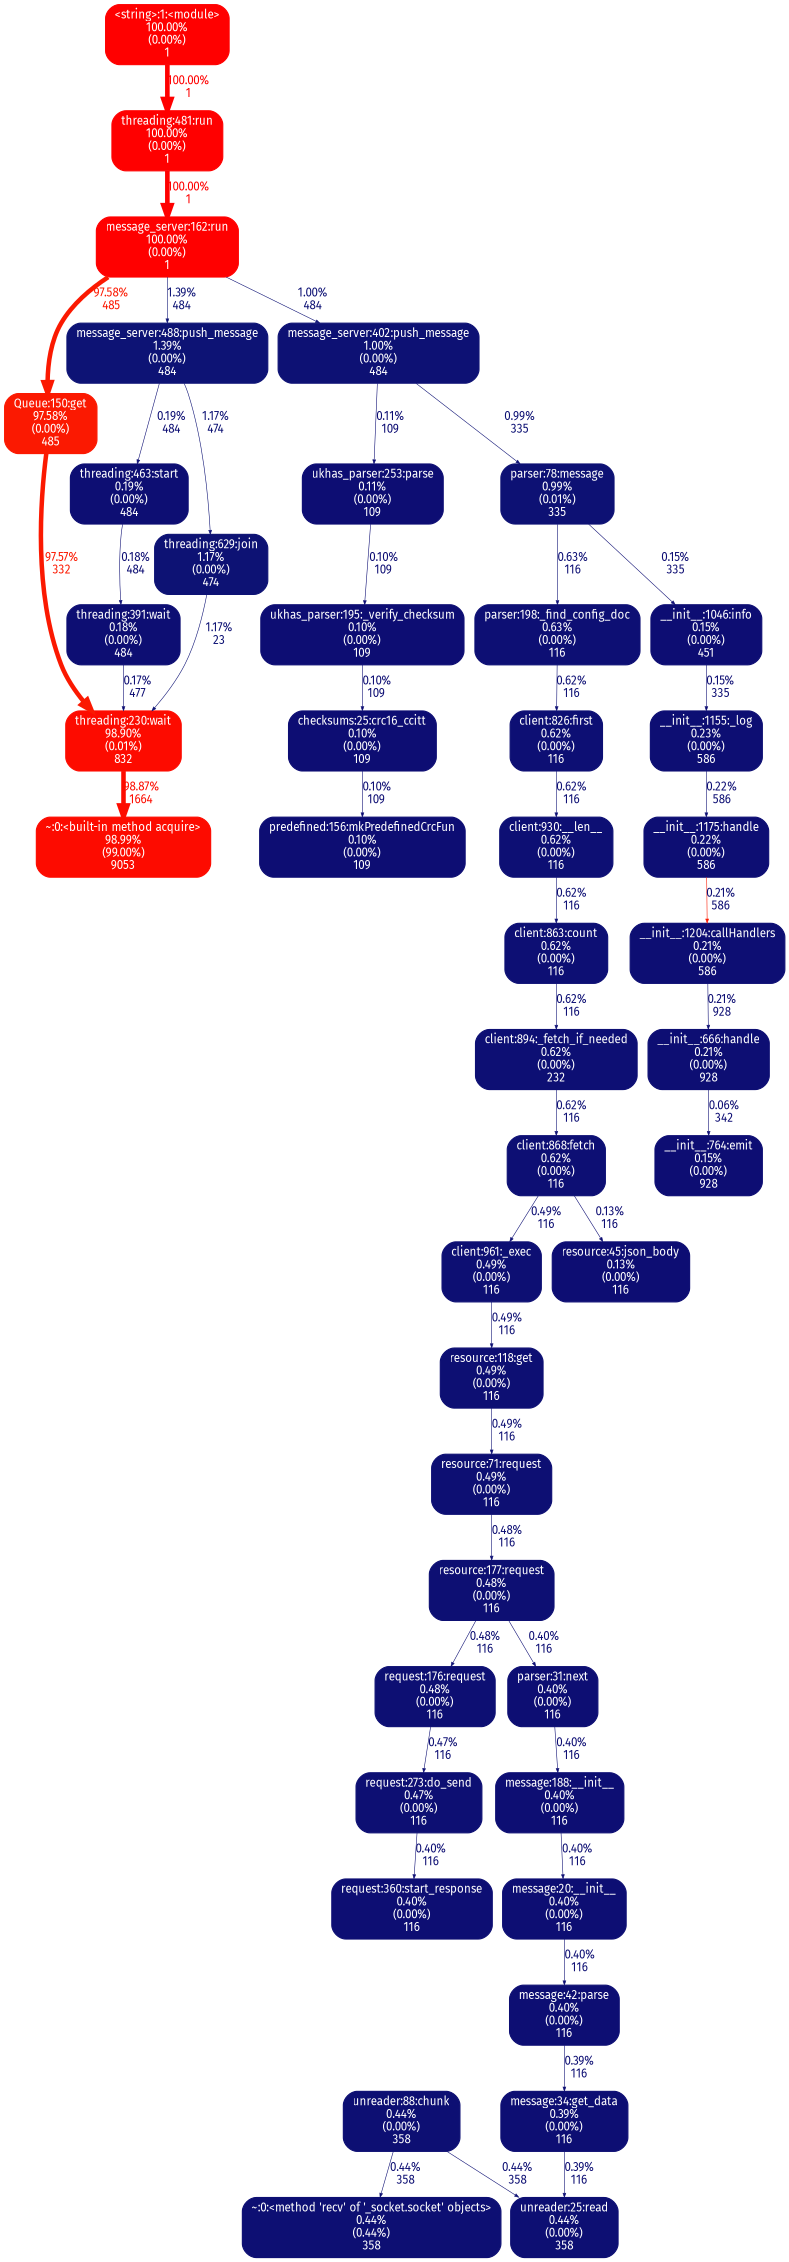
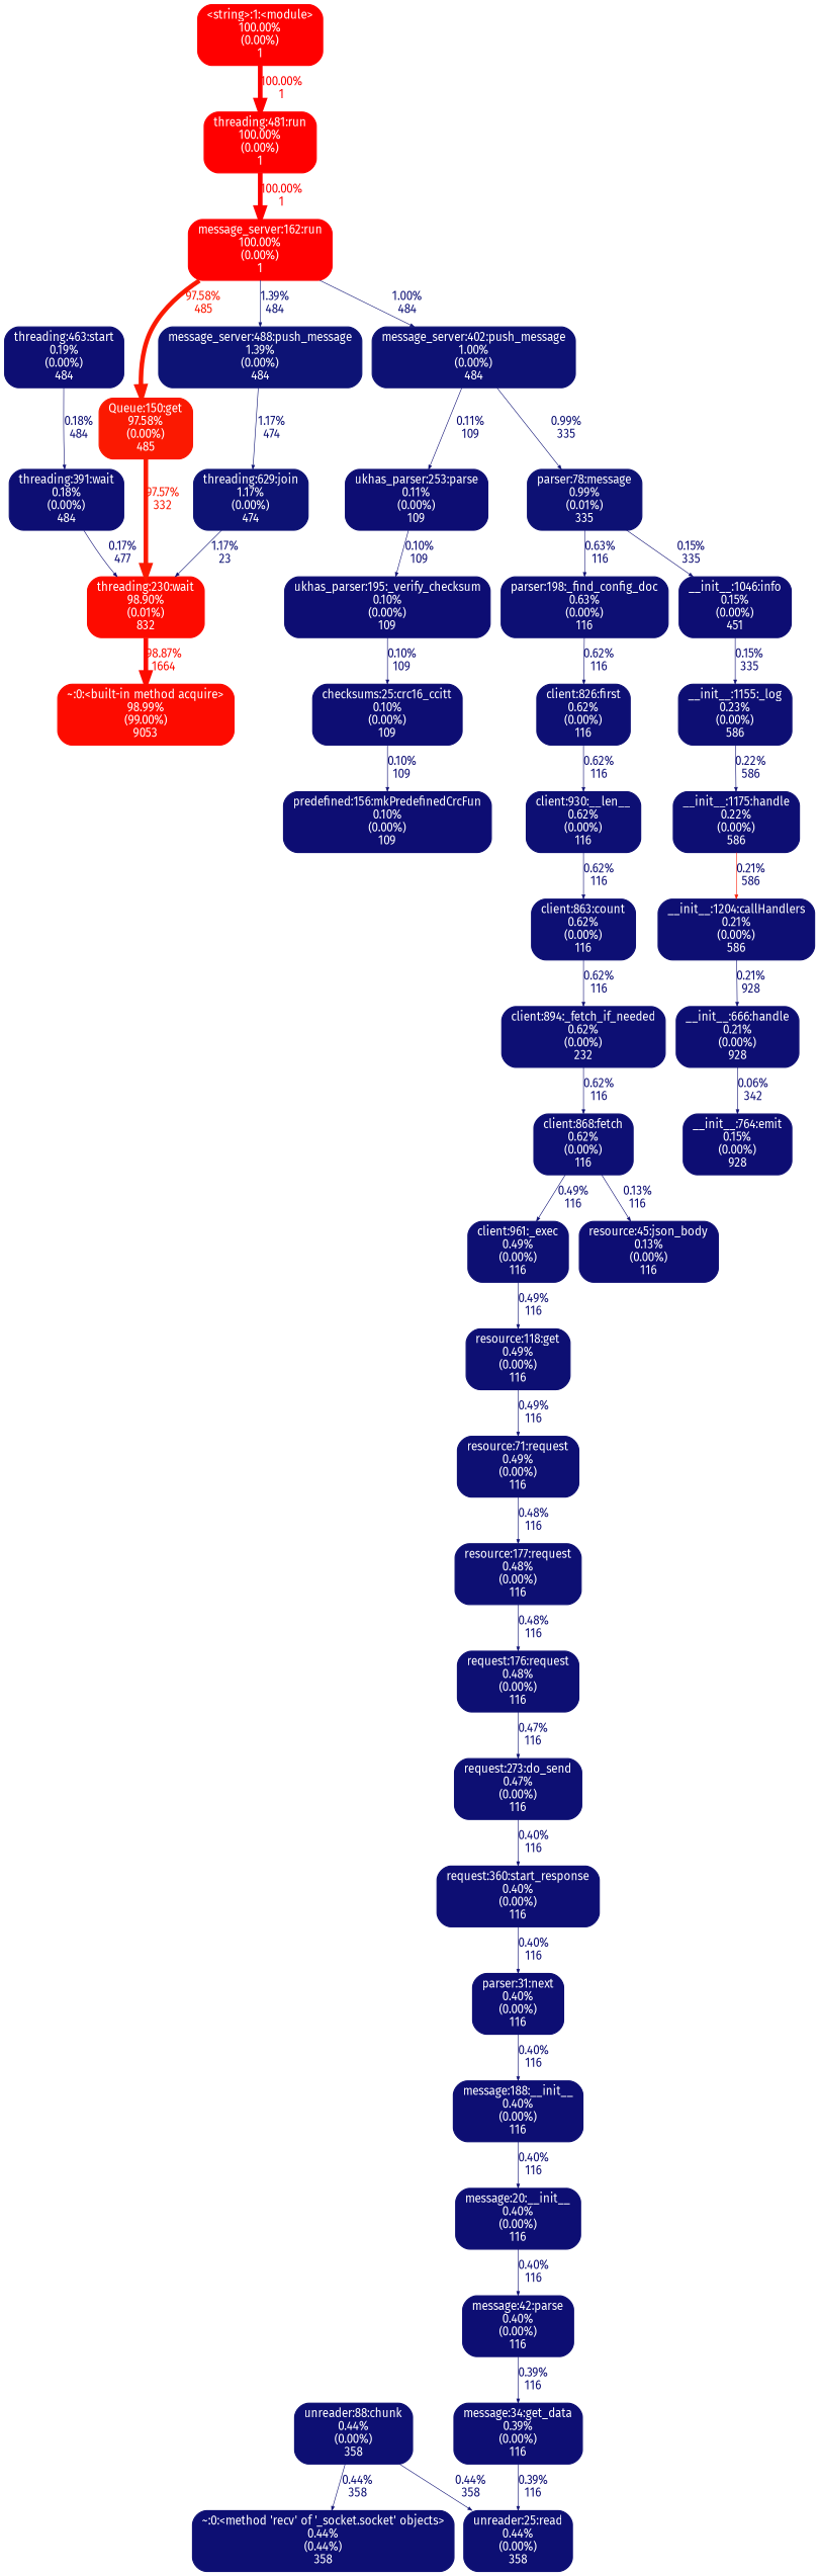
  digraph {
    fontname="Fira Sans"
    nodesep=0.125
    ranksep=0.25
    node [color="#0d0e73" fontcolor="#ffffff" fontname="Fira Sans" fontsize=10.00 shape=box style="filled,rounded"]
    edge [arrowsize=0.35 color="#0d0e73" fontcolor="#0d0e73" fontname="Fira Sans" fontsize=10.00 labeldistance=0.50 penwidth=0.50]
    n1 [color="#fd0b00" height=0 label="threading:230:wait\n98.90%\n(0.01%)\n832" width=0]
    n2 [color="#fd0b00" height=0 label="~:0:<built-in method acquire>\n98.99%\n(99.00%)\n9053" width=0]
    n3 [height=0 label="threading:391:wait\n0.18%\n(0.00%)\n484" width=0]
    n4 [color="#0d1274" height=0 label="threading:629:join\n1.17%\n(0.00%)\n474" width=0]
    n5 [color="#fb1901" height=0 label="Queue:150:get\n97.58%\n(0.00%)\n485" width=0]
    n6 [color="#0d0d73" height=0 label="__init__:764:emit\n0.15%\n(0.00%)\n928" width=0]
    n7 [height=0 label="__init__:666:handle\n0.21%\n(0.00%)\n928" width=0]
    n8 [height=0 label="__init__:1175:handle\n0.22%\n(0.00%)\n586" width=0]
    n9 [height=0 label="__init__:1204:callHandlers\n0.21%\n(0.00%)\n586" width=0]
    n10 [color="#0d1375" height=0 label="message_server:488:push_message\n1.39%\n(0.00%)\n484" width=0]
    n11 [height=0 label="threading:463:start\n0.19%\n(0.00%)\n484" width=0]
    n12 [color="#0d0f73" height=0 label="request:176:request\n0.48%\n(0.00%)\n116" width=0]
    n13 [color="#0d0f73" height=0 label="request:273:do_send\n0.47%\n(0.00%)\n116" width=0]
    n14 [height=0 label="request:360:start_response\n0.40%\n(0.00%)\n116" width=0]
    n15 [height=0 label="parser:31:next\n0.40%\n(0.00%)\n116" width=0]
    n16 [height=0 label="message:188:__init__\n0.40%\n(0.00%)\n116" width=0]
    n17 [color="#0d1174" height=0 label="parser:78:message\n0.99%\n(0.01%)\n335" width=0]
    n18 [color="#0d0f74" height=0 label="parser:198:_find_config_doc\n0.63%\n(0.00%)\n116" width=0]
    n19 [color="#0d0d73" height=0 label="__init__:1046:info\n0.15%\n(0.00%)\n451" width=0]
    n20 [color="#0d0f74" height=0 label="client:826:first\n0.62%\n(0.00%)\n116" width=0]
    n21 [height=0 label="__init__:1155:_log\n0.23%\n(0.00%)\n586" width=0]
    n22 [color="#0d0d73" height=0 label="ukhas_parser:253:parse\n0.11%\n(0.00%)\n109" width=0]
    n23 [color="#0d0d73" height=0 label="ukhas_parser:195:_verify_checksum\n0.10%\n(0.00%)\n109" width=0]
    n24 [color="#0d0f74" height=0 label="client:930:__len__\n0.62%\n(0.00%)\n116" width=0]
    n25 [color="#0d0d73" height=0 label="checksums:25:crc16_ccitt\n0.10%\n(0.00%)\n109" width=0]
    n26 [color="#0d0f74" height=0 label="client:863:count\n0.62%\n(0.00%)\n116" width=0]
    n27 [color="#ff0000" height=0 label="message_server:162:run\n100.00%\n(0.00%)\n1" width=0]
    n28 [color="#0d1174" height=0 label="message_server:402:push_message\n1.00%\n(0.00%)\n484" width=0]
    n29 [color="#0d0f73" height=0 label="unreader:25:read\n0.44%\n(0.00%)\n358" width=0]
    n30 [color="#0d0f73" height=0 label="unreader:88:chunk\n0.44%\n(0.00%)\n358" width=0]
    n31 [color="#0d0f73" height=0 label="~:0:<method 'recv' of '_socket.socket' objects>\n0.44%\n(0.44%)\n358" width=0]
    n32 [color="#0d0f73" height=0 label="resource:177:request\n0.48%\n(0.00%)\n116" width=0]
    n33 [color="#0d0f74" height=0 label="client:894:_fetch_if_needed\n0.62%\n(0.00%)\n232" width=0]
    n34 [color="#0d0f74" height=0 label="client:868:fetch\n0.62%\n(0.00%)\n116" width=0]
    n35 [color="#0d0f73" height=0 label="client:961:_exec\n0.49%\n(0.00%)\n116" width=0]
    n36 [color="#0d0d73" height=0 label="resource:45:json_body\n0.13%\n(0.00%)\n116" width=0]
    n37 [color="#0d0d73" height=0 label="predefined:156:mkPredefinedCrcFun\n0.10%\n(0.00%)\n109" width=0]
    n38 [color="#ff0000" height=0 label="threading:481:run\n100.00%\n(0.00%)\n1" width=0]
    n39 [color="#ff0000" height=0 label="<string>:1:<module>\n100.00%\n(0.00%)\n1" width=0]
    n40 [height=0 label="message:20:__init__\n0.40%\n(0.00%)\n116" width=0]
    n41 [height=0 label="message:42:parse\n0.40%\n(0.00%)\n116" width=0]
    n42 [height=0 label="message:34:get_data\n0.39%\n(0.00%)\n116" width=0]
    n43 [color="#0d0f73" height=0 label="resource:118:get\n0.49%\n(0.00%)\n116" width=0]
    n44 [color="#0d0f73" height=0 label="resource:71:request\n0.49%\n(0.00%)\n116" width=0]
    n1 -> n2 [arrowsize=0.99 color="#fd0c00" fontcolor="#fd0c00" label="98.87%\n1664" labeldistance=3.95 penwidth=3.95]
    n3 -> n1 [color="#0d0d73" fontcolor="#0d0d73" label="0.17%\n477"]
    n4 -> n1 [color="#0d1274" fontcolor="#0d1274" label="1.17%\n23"]
    n5 -> n1 [arrowsize=0.99 color="#fb1901" fontcolor="#fb1901" label="97.57%\n332" labeldistance=3.90 penwidth=3.90]
    n7 -> n6 [color="#0d0d73" fontcolor="#0d0d73" label="0.06%\n342"]
    n8 -> n9 [color="#fb1901" label="0.21%\n586"]
    n9 -> n7 [label="0.21%\n928"]
    n10 -> n4 [color="#0d1274" fontcolor="#0d1274" label="1.17%\n474"]
-   n10 -> n11 [label="0.19%\n484"]
    n11 -> n3 [label="0.18%\n484"]
    n12 -> n13 [color="#0d0f73" fontcolor="#0d0f73" label="0.47%\n116"]
    n13 -> n14 [label="0.40%\n116"]
-   n32 -> n15 [label="0.40%\n116"]
+   n14 -> n15 [label="0.40%\n116"]
    n15 -> n16 [label="0.40%\n116"]
    n16 -> n40 [label="0.40%\n116"]
    n17 -> n18 [color="#0d0f74" fontcolor="#0d0f74" label="0.63%\n116"]
    n17 -> n19 [color="#0d0d73" fontcolor="#0d0d73" label="0.15%\n335"]
    n18 -> n20 [color="#0d0f74" fontcolor="#0d0f74" label="0.62%\n116"]
    n19 -> n21 [color="#0d0d73" fontcolor="#0d0d73" label="0.15%\n335"]
    n20 -> n24 [color="#0d0f74" fontcolor="#0d0f74" label="0.62%\n116"]
    n21 -> n8 [label="0.22%\n586"]
    n22 -> n23 [color="#0d0d73" fontcolor="#0d0d73" label="0.10%\n109"]
    n23 -> n25 [color="#0d0d73" fontcolor="#0d0d73" label="0.10%\n109"]
    n24 -> n26 [color="#0d0f74" fontcolor="#0d0f74" label="0.62%\n116"]
    n25 -> n37 [color="#0d0d73" fontcolor="#0d0d73" label="0.10%\n109"]
    n26 -> n33 [color="#0d0f74" fontcolor="#0d0f74" label="0.62%\n116"]
    n27 -> n5 [arrowsize=0.99 color="#fb1901" fontcolor="#fb1901" label="97.58%\n485" labeldistance=3.90 penwidth=3.90]
    n27 -> n10 [color="#0d1375" fontcolor="#0d1375" label="1.39%\n484"]
    n27 -> n28 [color="#0d1174" fontcolor="#0d1174" label="1.00%\n484"]
    n28 -> n17 [color="#0d1174" fontcolor="#0d1174" label="0.99%\n335"]
    n28 -> n22 [color="#0d0d73" fontcolor="#0d0d73" label="0.11%\n109"]
    n30 -> n29 [color="#0d0f73" fontcolor="#0d0f73" label="0.44%\n358"]
    n30 -> n31 [color="#0d0f73" fontcolor="#0d0f73" label="0.44%\n358"]
    n32 -> n12 [color="#0d0f73" fontcolor="#0d0f73" label="0.48%\n116"]
    n33 -> n34 [color="#0d0f74" fontcolor="#0d0f74" label="0.62%\n116"]
    n34 -> n35 [color="#0d0f73" fontcolor="#0d0f73" label="0.49%\n116"]
    n34 -> n36 [color="#0d0d73" fontcolor="#0d0d73" label="0.13%\n116"]
    n35 -> n43 [color="#0d0f73" fontcolor="#0d0f73" label="0.49%\n116"]
    n38 -> n27 [arrowsize=1.00 color="#ff0000" fontcolor="#ff0000" label="100.00%\n1" labeldistance=4.00 penwidth=4.00]
    n39 -> n38 [arrowsize=1.00 color="#ff0000" fontcolor="#ff0000" label="100.00%\n1" labeldistance=4.00 penwidth=4.00]
    n40 -> n41 [label="0.40%\n116"]
    n41 -> n42 [label="0.39%\n116"]
    n42 -> n29 [label="0.39%\n116"]
    n43 -> n44 [color="#0d0f73" fontcolor="#0d0f73" label="0.49%\n116"]
    n44 -> n32 [color="#0d0f73" fontcolor="#0d0f73" label="0.48%\n116"]
  }
